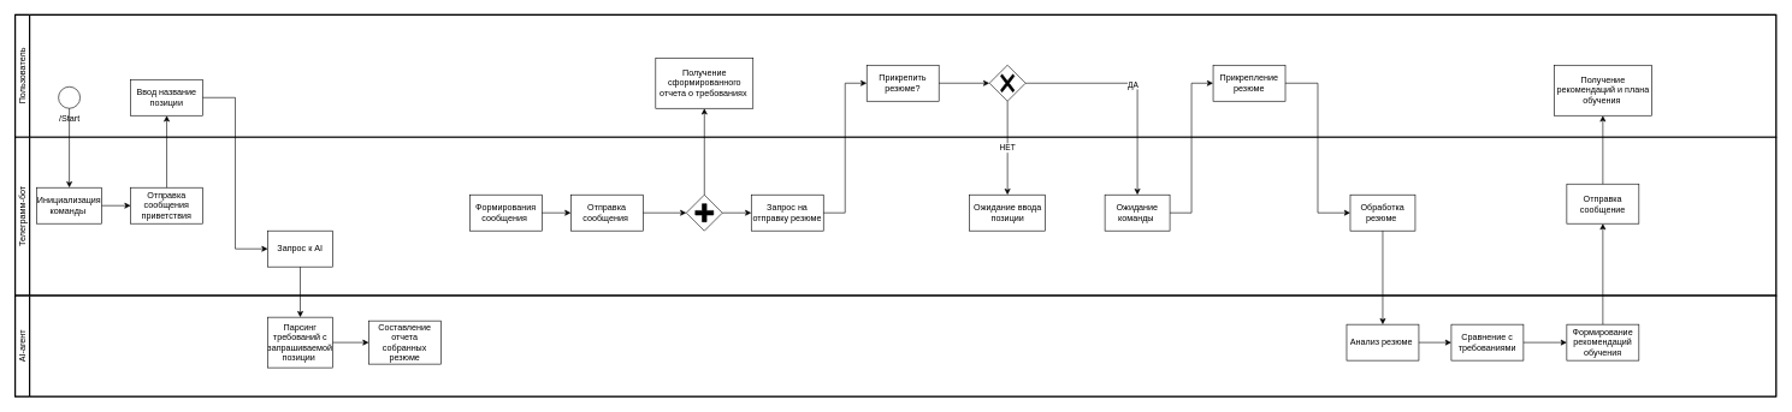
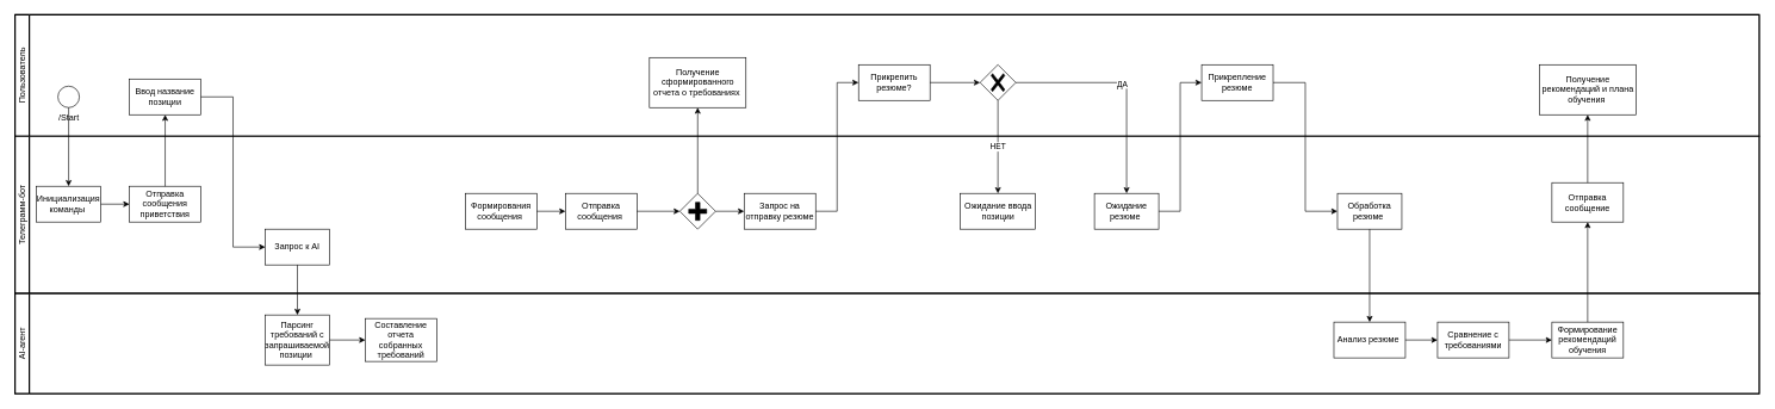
  <mxCell id="0" />
  <mxCell id="1" parent="0" />
  <mxCell id="2" value="" style="swimlane;html=1;startSize=20;fontStyle=0;collapsible=0;horizontal=1;swimlaneLine=0;fillColor=none;whiteSpace=wrap;" vertex="1" parent="1"><mxGeometry x="20" y="20" width="2440" height="530" as="geometry" /></mxCell>
  <mxCell id="3" value="Пользователь" style="swimlane;html=1;startSize=20;fontStyle=0;collapsible=0;horizontal=0;swimlaneLine=1;swimlaneFillColor=#ffffff;strokeWidth=2;whiteSpace=wrap;" vertex="1" parent="2"><mxGeometry width="2440" height="170" as="geometry" /></mxCell>
  <mxCell id="4" value="/Start" style="points=[[0.145,0.145,0],[0.5,0,0],[0.855,0.145,0],[1,0.5,0],[0.855,0.855,0],[0.5,1,0],[0.145,0.855,0],[0,0.5,0]];shape=mxgraph.bpmn.event;html=1;verticalLabelPosition=bottom;labelBackgroundColor=#ffffff;verticalAlign=top;align=center;perimeter=ellipsePerimeter;outlineConnect=0;aspect=fixed;outline=standard;symbol=general;" vertex="1" parent="3"><mxGeometry x="60" y="100" width="30" height="30" as="geometry" /></mxCell>
  <mxCell id="5" value="Ввод название позиции" style="points=[[0.25,0,0],[0.5,0,0],[0.75,0,0],[1,0.25,0],[1,0.5,0],[1,0.75,0],[0.75,1,0],[0.5,1,0],[0.25,1,0],[0,0.75,0],[0,0.5,0],[0,0.25,0]];shape=mxgraph.bpmn.task2;whiteSpace=wrap;rectStyle=rounded;size=10;html=1;container=1;expand=0;collapsible=0;taskMarker=abstract;" vertex="1" parent="3"><mxGeometry x="160" y="90" width="100" height="50" as="geometry" /></mxCell>
  <mxCell id="6" value="Прикрепить резюме?" style="points=[[0.25,0,0],[0.5,0,0],[0.75,0,0],[1,0.25,0],[1,0.5,0],[1,0.75,0],[0.75,1,0],[0.5,1,0],[0.25,1,0],[0,0.75,0],[0,0.5,0],[0,0.25,0]];shape=mxgraph.bpmn.task2;whiteSpace=wrap;rectStyle=rounded;size=10;html=1;container=1;expand=0;collapsible=0;taskMarker=abstract;" vertex="1" parent="3"><mxGeometry x="1180" y="70" width="100" height="50" as="geometry" /></mxCell>
  <mxCell id="7" value="Получение сформированного отчета о требованиях&amp;nbsp;" style="points=[[0.25,0,0],[0.5,0,0],[0.75,0,0],[1,0.25,0],[1,0.5,0],[1,0.75,0],[0.75,1,0],[0.5,1,0],[0.25,1,0],[0,0.75,0],[0,0.5,0],[0,0.25,0]];shape=mxgraph.bpmn.task2;whiteSpace=wrap;rectStyle=rounded;size=10;html=1;container=1;expand=0;collapsible=0;taskMarker=receive;" vertex="1" parent="3"><mxGeometry x="887.5" y="60" width="135" height="70" as="geometry" /></mxCell>
  <mxCell id="8" value="" style="points=[[0.25,0.25,0],[0.5,0,0],[0.75,0.25,0],[1,0.5,0],[0.75,0.75,0],[0.5,1,0],[0.25,0.75,0],[0,0.5,0]];shape=mxgraph.bpmn.gateway2;html=1;verticalLabelPosition=bottom;labelBackgroundColor=#ffffff;verticalAlign=top;align=center;perimeter=rhombusPerimeter;outlineConnect=0;outline=none;symbol=none;gwType=exclusive;" vertex="1" parent="3"><mxGeometry x="1350" y="70" width="50" height="50" as="geometry" /></mxCell>
  <mxCell id="9" style="edgeStyle=orthogonalEdgeStyle;rounded=0;orthogonalLoop=1;jettySize=auto;html=1;exitX=1;exitY=0.5;exitDx=0;exitDy=0;exitPerimeter=0;entryX=0;entryY=0.5;entryDx=0;entryDy=0;entryPerimeter=0;" edge="1" parent="3" source="6" target="8"><mxGeometry relative="1" as="geometry" /></mxCell>
  <mxCell id="10" value="Прикрепление резюме" style="points=[[0.25,0,0],[0.5,0,0],[0.75,0,0],[1,0.25,0],[1,0.5,0],[1,0.75,0],[0.75,1,0],[0.5,1,0],[0.25,1,0],[0,0.75,0],[0,0.5,0],[0,0.25,0]];shape=mxgraph.bpmn.task2;whiteSpace=wrap;rectStyle=rounded;size=10;html=1;container=1;expand=0;collapsible=0;taskMarker=abstract;" vertex="1" parent="3"><mxGeometry x="1660" y="70" width="100" height="50" as="geometry" /></mxCell>
  <mxCell id="11" value="Получение рекомендаций и плана обучения&amp;nbsp;" style="points=[[0.25,0,0],[0.5,0,0],[0.75,0,0],[1,0.25,0],[1,0.5,0],[1,0.75,0],[0.75,1,0],[0.5,1,0],[0.25,1,0],[0,0.75,0],[0,0.5,0],[0,0.25,0]];shape=mxgraph.bpmn.task2;whiteSpace=wrap;rectStyle=rounded;size=10;html=1;container=1;expand=0;collapsible=0;taskMarker=receive;" vertex="1" parent="3"><mxGeometry x="2132.5" y="70" width="135" height="70" as="geometry" /></mxCell>
  <mxCell id="12" value="Телеграмм-бот" style="swimlane;html=1;startSize=20;fontStyle=0;collapsible=0;horizontal=0;swimlaneLine=1;swimlaneFillColor=#ffffff;strokeWidth=2;whiteSpace=wrap;" vertex="1" parent="2"><mxGeometry y="170" width="2440" height="220" as="geometry" /></mxCell>
  <mxCell id="13" value="Инициализация команды&amp;nbsp;" style="points=[[0.25,0,0],[0.5,0,0],[0.75,0,0],[1,0.25,0],[1,0.5,0],[1,0.75,0],[0.75,1,0],[0.5,1,0],[0.25,1,0],[0,0.75,0],[0,0.5,0],[0,0.25,0]];shape=mxgraph.bpmn.task2;whiteSpace=wrap;rectStyle=rounded;size=10;html=1;container=1;expand=0;collapsible=0;taskMarker=service;" vertex="1" parent="12"><mxGeometry x="30" y="70" width="90" height="50" as="geometry" /></mxCell>
  <mxCell id="14" value="Отправка сообщения приветствия" style="points=[[0.25,0,0],[0.5,0,0],[0.75,0,0],[1,0.25,0],[1,0.5,0],[1,0.75,0],[0.75,1,0],[0.5,1,0],[0.25,1,0],[0,0.75,0],[0,0.5,0],[0,0.25,0]];shape=mxgraph.bpmn.task2;whiteSpace=wrap;rectStyle=rounded;size=10;html=1;container=1;expand=0;collapsible=0;taskMarker=abstract;" vertex="1" parent="12"><mxGeometry x="160" y="70" width="100" height="50" as="geometry" /></mxCell>
  <mxCell id="15" style="edgeStyle=orthogonalEdgeStyle;rounded=0;orthogonalLoop=1;jettySize=auto;html=1;exitX=1;exitY=0.5;exitDx=0;exitDy=0;exitPerimeter=0;entryX=0;entryY=0.5;entryDx=0;entryDy=0;entryPerimeter=0;" edge="1" parent="12" source="13" target="14"><mxGeometry relative="1" as="geometry" /></mxCell>
  <mxCell id="16" value="Запрос к AI" style="points=[[0.25,0,0],[0.5,0,0],[0.75,0,0],[1,0.25,0],[1,0.5,0],[1,0.75,0],[0.75,1,0],[0.5,1,0],[0.25,1,0],[0,0.75,0],[0,0.5,0],[0,0.25,0]];shape=mxgraph.bpmn.task2;whiteSpace=wrap;rectStyle=rounded;size=10;html=1;container=1;expand=0;collapsible=0;taskMarker=service;" vertex="1" parent="12"><mxGeometry x="350" y="130" width="90" height="50" as="geometry" /></mxCell>
  <mxCell id="17" value="Формирования сообщения&amp;nbsp;" style="points=[[0.25,0,0],[0.5,0,0],[0.75,0,0],[1,0.25,0],[1,0.5,0],[1,0.75,0],[0.75,1,0],[0.5,1,0],[0.25,1,0],[0,0.75,0],[0,0.5,0],[0,0.25,0]];shape=mxgraph.bpmn.task2;whiteSpace=wrap;rectStyle=rounded;size=10;html=1;container=1;expand=0;collapsible=0;taskMarker=abstract;" vertex="1" parent="12"><mxGeometry x="630" y="80" width="100" height="50" as="geometry" /></mxCell>
  <mxCell id="18" value="Отправка сообщения&amp;nbsp;" style="points=[[0.25,0,0],[0.5,0,0],[0.75,0,0],[1,0.25,0],[1,0.5,0],[1,0.75,0],[0.75,1,0],[0.5,1,0],[0.25,1,0],[0,0.75,0],[0,0.5,0],[0,0.25,0]];shape=mxgraph.bpmn.task2;whiteSpace=wrap;rectStyle=rounded;size=10;html=1;container=1;expand=0;collapsible=0;taskMarker=send;" vertex="1" parent="12"><mxGeometry x="770" y="80" width="100" height="50" as="geometry" /></mxCell>
  <mxCell id="19" style="edgeStyle=orthogonalEdgeStyle;rounded=0;orthogonalLoop=1;jettySize=auto;html=1;exitX=1;exitY=0.5;exitDx=0;exitDy=0;exitPerimeter=0;entryX=0;entryY=0.5;entryDx=0;entryDy=0;entryPerimeter=0;" edge="1" parent="12" source="17" target="18"><mxGeometry relative="1" as="geometry" /></mxCell>
  <mxCell id="20" style="edgeStyle=orthogonalEdgeStyle;rounded=0;orthogonalLoop=1;jettySize=auto;html=1;exitX=1;exitY=0.5;exitDx=0;exitDy=0;exitPerimeter=0;" edge="1" parent="12" source="21" target="23"><mxGeometry relative="1" as="geometry" /></mxCell>
  <mxCell id="21" value="" style="points=[[0.25,0.25,0],[0.5,0,0],[0.75,0.25,0],[1,0.5,0],[0.75,0.75,0],[0.5,1,0],[0.25,0.75,0],[0,0.5,0]];shape=mxgraph.bpmn.gateway2;html=1;verticalLabelPosition=bottom;labelBackgroundColor=#ffffff;verticalAlign=top;align=center;perimeter=rhombusPerimeter;outlineConnect=0;outline=none;symbol=none;gwType=parallel;" vertex="1" parent="12"><mxGeometry x="930" y="80" width="50" height="50" as="geometry" /></mxCell>
  <mxCell id="22" style="edgeStyle=orthogonalEdgeStyle;rounded=0;orthogonalLoop=1;jettySize=auto;html=1;exitX=1;exitY=0.5;exitDx=0;exitDy=0;exitPerimeter=0;entryX=0;entryY=0.5;entryDx=0;entryDy=0;entryPerimeter=0;" edge="1" parent="12" source="18" target="21"><mxGeometry relative="1" as="geometry" /></mxCell>
  <mxCell id="23" value="Запрос на отправку резюме" style="points=[[0.25,0,0],[0.5,0,0],[0.75,0,0],[1,0.25,0],[1,0.5,0],[1,0.75,0],[0.75,1,0],[0.5,1,0],[0.25,1,0],[0,0.75,0],[0,0.5,0],[0,0.25,0]];shape=mxgraph.bpmn.task2;whiteSpace=wrap;rectStyle=rounded;size=10;html=1;container=1;expand=0;collapsible=0;taskMarker=abstract;" vertex="1" parent="12"><mxGeometry x="1020" y="80" width="100" height="50" as="geometry" /></mxCell>
- <mxCell id="24" value="Ожидание команды&amp;nbsp;" style="points=[[0.25,0,0],[0.5,0,0],[0.75,0,0],[1,0.25,0],[1,0.5,0],[1,0.75,0],[0.75,1,0],[0.5,1,0],[0.25,1,0],[0,0.75,0],[0,0.5,0],[0,0.25,0]];shape=mxgraph.bpmn.task2;whiteSpace=wrap;rectStyle=rounded;size=10;html=1;container=1;expand=0;collapsible=0;taskMarker=service;" vertex="1" parent="12"><mxGeometry x="1510" y="80" width="90" height="50" as="geometry" /></mxCell>
+ <mxCell id="24" value="Ожидание резюме&amp;nbsp;" style="points=[[0.25,0,0],[0.5,0,0],[0.75,0,0],[1,0.25,0],[1,0.5,0],[1,0.75,0],[0.75,1,0],[0.5,1,0],[0.25,1,0],[0,0.75,0],[0,0.5,0],[0,0.25,0]];shape=mxgraph.bpmn.task2;whiteSpace=wrap;rectStyle=rounded;size=10;html=1;container=1;expand=0;collapsible=0;taskMarker=service;" vertex="1" parent="12"><mxGeometry x="1510" y="80" width="90" height="50" as="geometry" /></mxCell>
  <mxCell id="25" value="Обработка резюме&amp;nbsp;" style="points=[[0.25,0,0],[0.5,0,0],[0.75,0,0],[1,0.25,0],[1,0.5,0],[1,0.75,0],[0.75,1,0],[0.5,1,0],[0.25,1,0],[0,0.75,0],[0,0.5,0],[0,0.25,0]];shape=mxgraph.bpmn.task2;whiteSpace=wrap;rectStyle=rounded;size=10;html=1;container=1;expand=0;collapsible=0;taskMarker=service;" vertex="1" parent="12"><mxGeometry x="1850" y="80" width="90" height="50" as="geometry" /></mxCell>
  <mxCell id="26" value="Отправка сообщение" style="points=[[0.25,0,0],[0.5,0,0],[0.75,0,0],[1,0.25,0],[1,0.5,0],[1,0.75,0],[0.75,1,0],[0.5,1,0],[0.25,1,0],[0,0.75,0],[0,0.5,0],[0,0.25,0]];shape=mxgraph.bpmn.task2;whiteSpace=wrap;rectStyle=rounded;size=10;html=1;container=1;expand=0;collapsible=0;taskMarker=send;" vertex="1" parent="12"><mxGeometry x="2150" y="65" width="100" height="55" as="geometry" /></mxCell>
  <mxCell id="27" value="Ожидание ввода позиции" style="points=[[0.25,0,0],[0.5,0,0],[0.75,0,0],[1,0.25,0],[1,0.5,0],[1,0.75,0],[0.75,1,0],[0.5,1,0],[0.25,1,0],[0,0.75,0],[0,0.5,0],[0,0.25,0]];shape=mxgraph.bpmn.task2;whiteSpace=wrap;rectStyle=rounded;size=10;html=1;container=1;expand=0;collapsible=0;taskMarker=abstract;isLoopStandard=1;" vertex="1" parent="12"><mxGeometry x="1322.5" y="80" width="105" height="50" as="geometry" /></mxCell>
  <mxCell id="28" value="AI-агент" style="swimlane;html=1;startSize=20;fontStyle=0;collapsible=0;horizontal=0;swimlaneLine=1;swimlaneFillColor=#ffffff;strokeWidth=2;whiteSpace=wrap;" vertex="1" parent="2"><mxGeometry y="390" width="2440" height="140" as="geometry" /></mxCell>
  <mxCell id="29" value="Парсинг требований с запрашиваемой позиции&amp;nbsp;" style="points=[[0.25,0,0],[0.5,0,0],[0.75,0,0],[1,0.25,0],[1,0.5,0],[1,0.75,0],[0.75,1,0],[0.5,1,0],[0.25,1,0],[0,0.75,0],[0,0.5,0],[0,0.25,0]];shape=mxgraph.bpmn.task2;whiteSpace=wrap;rectStyle=rounded;size=10;html=1;container=1;expand=0;collapsible=0;taskMarker=service;" vertex="1" parent="28"><mxGeometry x="350" y="30" width="90" height="70" as="geometry" /></mxCell>
- <mxCell id="30" value="Составление отчета собранных резюме" style="points=[[0.25,0,0],[0.5,0,0],[0.75,0,0],[1,0.25,0],[1,0.5,0],[1,0.75,0],[0.75,1,0],[0.5,1,0],[0.25,1,0],[0,0.75,0],[0,0.5,0],[0,0.25,0]];shape=mxgraph.bpmn.task2;whiteSpace=wrap;rectStyle=rounded;size=10;html=1;container=1;expand=0;collapsible=0;taskMarker=abstract;" vertex="1" parent="28"><mxGeometry x="490" y="35" width="100" height="60" as="geometry" /></mxCell>
+ <mxCell id="30" value="Составление отчета собранных требований" style="points=[[0.25,0,0],[0.5,0,0],[0.75,0,0],[1,0.25,0],[1,0.5,0],[1,0.75,0],[0.75,1,0],[0.5,1,0],[0.25,1,0],[0,0.75,0],[0,0.5,0],[0,0.25,0]];shape=mxgraph.bpmn.task2;whiteSpace=wrap;rectStyle=rounded;size=10;html=1;container=1;expand=0;collapsible=0;taskMarker=abstract;" vertex="1" parent="28"><mxGeometry x="490" y="35" width="100" height="60" as="geometry" /></mxCell>
  <mxCell id="31" style="edgeStyle=orthogonalEdgeStyle;rounded=0;orthogonalLoop=1;jettySize=auto;html=1;exitX=1;exitY=0.5;exitDx=0;exitDy=0;exitPerimeter=0;entryX=0;entryY=0.5;entryDx=0;entryDy=0;entryPerimeter=0;" edge="1" parent="28" source="29" target="30"><mxGeometry relative="1" as="geometry" /></mxCell>
  <mxCell id="32" value="Анализ резюме&amp;nbsp;" style="points=[[0.25,0,0],[0.5,0,0],[0.75,0,0],[1,0.25,0],[1,0.5,0],[1,0.75,0],[0.75,1,0],[0.5,1,0],[0.25,1,0],[0,0.75,0],[0,0.5,0],[0,0.25,0]];shape=mxgraph.bpmn.task2;whiteSpace=wrap;rectStyle=rounded;size=10;html=1;container=1;expand=0;collapsible=0;taskMarker=abstract;" vertex="1" parent="28"><mxGeometry x="1845" y="40" width="100" height="50" as="geometry" /></mxCell>
  <mxCell id="33" value="Сравнение с требованиями" style="points=[[0.25,0,0],[0.5,0,0],[0.75,0,0],[1,0.25,0],[1,0.5,0],[1,0.75,0],[0.75,1,0],[0.5,1,0],[0.25,1,0],[0,0.75,0],[0,0.5,0],[0,0.25,0]];shape=mxgraph.bpmn.task2;whiteSpace=wrap;rectStyle=rounded;size=10;html=1;container=1;expand=0;collapsible=0;taskMarker=abstract;" vertex="1" parent="28"><mxGeometry x="1990" y="40" width="100" height="50" as="geometry" /></mxCell>
  <mxCell id="34" style="edgeStyle=orthogonalEdgeStyle;rounded=0;orthogonalLoop=1;jettySize=auto;html=1;exitX=1;exitY=0.5;exitDx=0;exitDy=0;exitPerimeter=0;entryX=0;entryY=0.5;entryDx=0;entryDy=0;entryPerimeter=0;" edge="1" parent="28" source="32" target="33"><mxGeometry relative="1" as="geometry" /></mxCell>
  <mxCell id="35" value="Формирование рекомендаций обучения" style="points=[[0.25,0,0],[0.5,0,0],[0.75,0,0],[1,0.25,0],[1,0.5,0],[1,0.75,0],[0.75,1,0],[0.5,1,0],[0.25,1,0],[0,0.75,0],[0,0.5,0],[0,0.25,0]];shape=mxgraph.bpmn.task2;whiteSpace=wrap;rectStyle=rounded;size=10;html=1;container=1;expand=0;collapsible=0;taskMarker=abstract;" vertex="1" parent="28"><mxGeometry x="2150" y="40" width="100" height="50" as="geometry" /></mxCell>
  <mxCell id="36" style="edgeStyle=orthogonalEdgeStyle;rounded=0;orthogonalLoop=1;jettySize=auto;html=1;exitX=1;exitY=0.5;exitDx=0;exitDy=0;exitPerimeter=0;entryX=0;entryY=0.5;entryDx=0;entryDy=0;entryPerimeter=0;" edge="1" parent="28" source="33" target="35"><mxGeometry relative="1" as="geometry" /></mxCell>
  <mxCell id="37" style="edgeStyle=orthogonalEdgeStyle;rounded=0;orthogonalLoop=1;jettySize=auto;html=1;exitX=0.5;exitY=1;exitDx=0;exitDy=0;exitPerimeter=0;entryX=0.5;entryY=0;entryDx=0;entryDy=0;entryPerimeter=0;" edge="1" parent="2" source="4" target="13"><mxGeometry relative="1" as="geometry" /></mxCell>
  <mxCell id="38" style="edgeStyle=orthogonalEdgeStyle;rounded=0;orthogonalLoop=1;jettySize=auto;html=1;exitX=1;exitY=0.5;exitDx=0;exitDy=0;exitPerimeter=0;entryX=0;entryY=0.5;entryDx=0;entryDy=0;entryPerimeter=0;" edge="1" parent="2" source="5" target="16"><mxGeometry relative="1" as="geometry" /></mxCell>
  <mxCell id="39" style="edgeStyle=orthogonalEdgeStyle;rounded=0;orthogonalLoop=1;jettySize=auto;html=1;exitX=1;exitY=0.5;exitDx=0;exitDy=0;exitPerimeter=0;entryX=0;entryY=0.5;entryDx=0;entryDy=0;entryPerimeter=0;" edge="1" parent="2" source="23" target="6"><mxGeometry relative="1" as="geometry"><mxPoint x="1390" y="130" as="targetPoint" /></mxGeometry></mxCell>
  <mxCell id="40" value="НЕТ" style="edgeStyle=orthogonalEdgeStyle;rounded=0;orthogonalLoop=1;jettySize=auto;html=1;exitX=0.5;exitY=1;exitDx=0;exitDy=0;exitPerimeter=0;entryX=0.5;entryY=0;entryDx=0;entryDy=0;entryPerimeter=0;" edge="1" parent="2" source="8" target="27"><mxGeometry relative="1" as="geometry"><mxPoint x="1485" y="320" as="targetPoint" /></mxGeometry></mxCell>
  <mxCell id="41" style="edgeStyle=orthogonalEdgeStyle;rounded=0;orthogonalLoop=1;jettySize=auto;html=1;exitX=1;exitY=0.5;exitDx=0;exitDy=0;exitPerimeter=0;entryX=0.5;entryY=0;entryDx=0;entryDy=0;entryPerimeter=0;" edge="1" parent="2" source="8" target="24"><mxGeometry relative="1" as="geometry"><mxPoint x="1750" y="330" as="targetPoint" /></mxGeometry></mxCell>
  <mxCell id="42" value="ДА" style="edgeLabel;html=1;align=center;verticalAlign=middle;resizable=0;points=[];" vertex="1" connectable="0" parent="41"><mxGeometry x="-0.042" y="-1" relative="1" as="geometry"><mxPoint as="offset" /></mxGeometry></mxCell>
  <mxCell id="43" style="edgeStyle=orthogonalEdgeStyle;rounded=0;orthogonalLoop=1;jettySize=auto;html=1;exitX=1;exitY=0.5;exitDx=0;exitDy=0;exitPerimeter=0;entryX=0;entryY=0.5;entryDx=0;entryDy=0;entryPerimeter=0;" edge="1" parent="2" source="24" target="10"><mxGeometry relative="1" as="geometry" /></mxCell>
  <mxCell id="44" style="edgeStyle=orthogonalEdgeStyle;rounded=0;orthogonalLoop=1;jettySize=auto;html=1;exitX=1;exitY=0.5;exitDx=0;exitDy=0;exitPerimeter=0;entryX=0;entryY=0.5;entryDx=0;entryDy=0;entryPerimeter=0;" edge="1" parent="2" source="10" target="25"><mxGeometry relative="1" as="geometry" /></mxCell>
  <mxCell id="45" style="edgeStyle=orthogonalEdgeStyle;rounded=0;orthogonalLoop=1;jettySize=auto;html=1;exitX=0.5;exitY=0;exitDx=0;exitDy=0;exitPerimeter=0;entryX=0.5;entryY=1;entryDx=0;entryDy=0;entryPerimeter=0;" edge="1" parent="2" source="35" target="26"><mxGeometry relative="1" as="geometry"><mxPoint x="2530" y="400" as="targetPoint" /></mxGeometry></mxCell>
  <mxCell id="46" style="edgeStyle=orthogonalEdgeStyle;rounded=0;orthogonalLoop=1;jettySize=auto;html=1;exitX=0.5;exitY=0;exitDx=0;exitDy=0;exitPerimeter=0;entryX=0.5;entryY=1;entryDx=0;entryDy=0;entryPerimeter=0;" edge="1" parent="2" source="26" target="11"><mxGeometry relative="1" as="geometry" /></mxCell>
  <mxCell id="47" style="edgeStyle=orthogonalEdgeStyle;rounded=0;orthogonalLoop=1;jettySize=auto;html=1;exitX=0.5;exitY=0;exitDx=0;exitDy=0;exitPerimeter=0;entryX=0.5;entryY=1;entryDx=0;entryDy=0;entryPerimeter=0;" edge="1" parent="2" source="14" target="5"><mxGeometry relative="1" as="geometry" /></mxCell>
  <mxCell id="48" style="edgeStyle=orthogonalEdgeStyle;rounded=0;orthogonalLoop=1;jettySize=auto;html=1;exitX=0.5;exitY=1;exitDx=0;exitDy=0;exitPerimeter=0;entryX=0.5;entryY=0;entryDx=0;entryDy=0;entryPerimeter=0;" edge="1" parent="2" source="16" target="29"><mxGeometry relative="1" as="geometry" /></mxCell>
  <mxCell id="49" style="edgeStyle=orthogonalEdgeStyle;rounded=0;orthogonalLoop=1;jettySize=auto;html=1;exitX=0.5;exitY=0;exitDx=0;exitDy=0;exitPerimeter=0;entryX=0.5;entryY=1;entryDx=0;entryDy=0;entryPerimeter=0;" edge="1" parent="2" source="21" target="7"><mxGeometry relative="1" as="geometry" /></mxCell>
  <mxCell id="50" style="edgeStyle=orthogonalEdgeStyle;rounded=0;orthogonalLoop=1;jettySize=auto;html=1;exitX=0.5;exitY=1;exitDx=0;exitDy=0;exitPerimeter=0;" edge="1" parent="2" source="25" target="32"><mxGeometry relative="1" as="geometry" /></mxCell>
